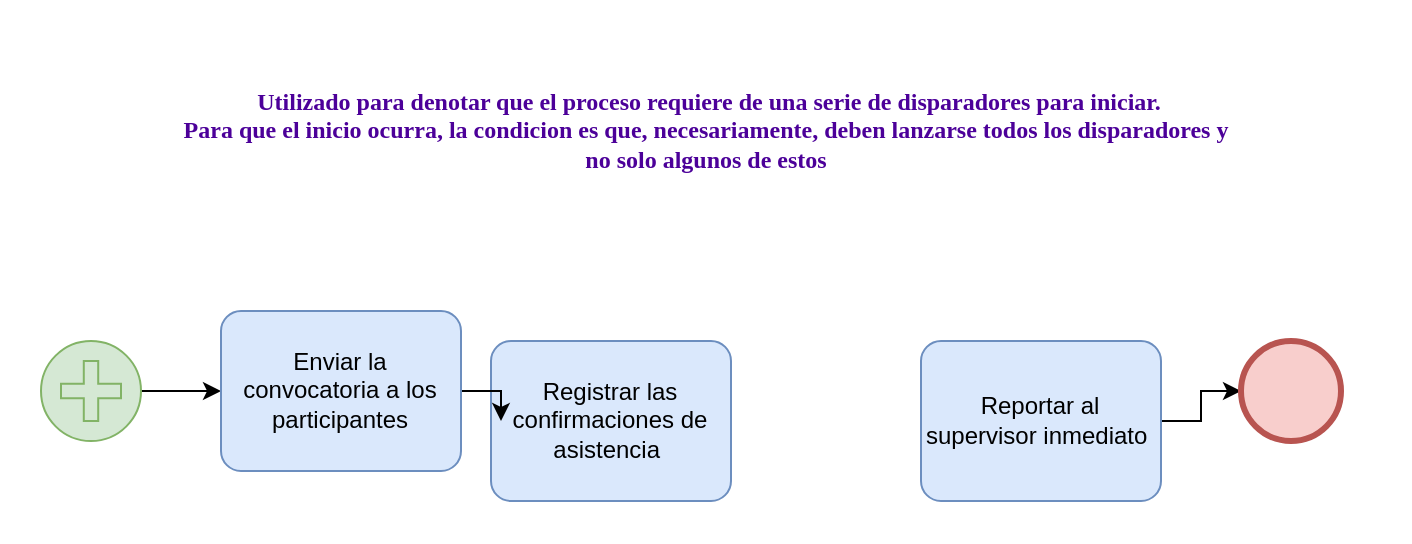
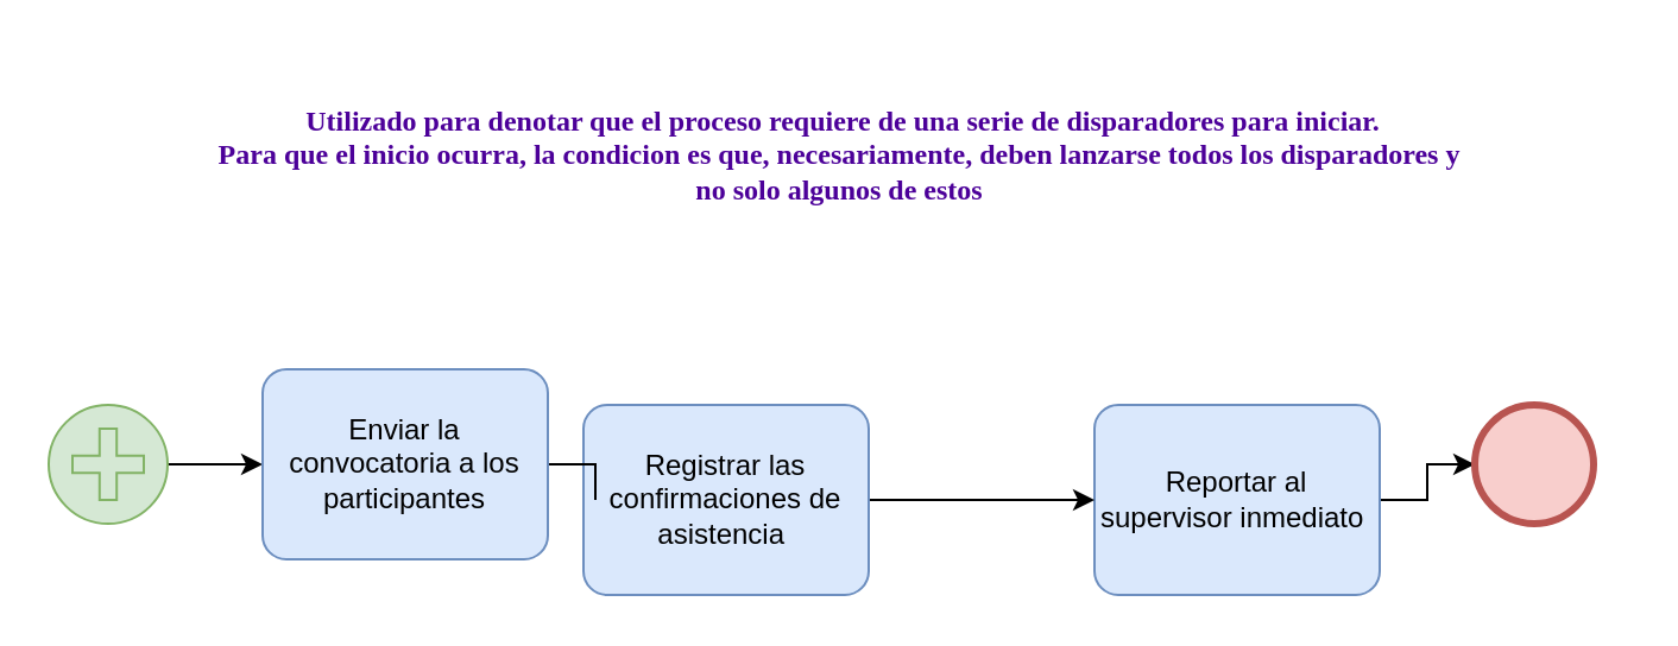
  <mxCell id="0" />
  <mxCell id="1" parent="0" />
  <mxCell id="2" value="" style="edgeStyle=orthogonalEdgeStyle;rounded=0;orthogonalLoop=1;jettySize=auto;html=1;" edge="1" parent="1" source="3" target="9"><mxGeometry relative="1" as="geometry" /></mxCell>
  <mxCell id="3" value="" style="points=[[0.145,0.145,0],[0.5,0,0],[0.855,0.145,0],[1,0.5,0],[0.855,0.855,0],[0.5,1,0],[0.145,0.855,0],[0,0.5,0]];shape=mxgraph.bpmn.event;html=1;verticalLabelPosition=bottom;labelBackgroundColor=#ffffff;verticalAlign=top;align=center;perimeter=ellipsePerimeter;outlineConnect=0;aspect=fixed;outline=eventInt;symbol=parallelMultiple;fillColor=#d5e8d4;strokeColor=#82b366;" vertex="1" parent="1"><mxGeometry x="20" y="170" width="50" height="50" as="geometry" /></mxCell>
  <mxCell id="4" value="" style="edgeStyle=orthogonalEdgeStyle;rounded=0;orthogonalLoop=1;jettySize=auto;html=1;" edge="1" parent="1" source="5" target="10"><mxGeometry relative="1" as="geometry" /></mxCell>
  <mxCell id="5" value="Reportar al supervisor inmediato&amp;nbsp;" style="points=[[0.25,0,0],[0.5,0,0],[0.75,0,0],[1,0.25,0],[1,0.5,0],[1,0.75,0],[0.75,1,0],[0.5,1,0],[0.25,1,0],[0,0.75,0],[0,0.5,0],[0,0.25,0]];shape=mxgraph.bpmn.task;whiteSpace=wrap;rectStyle=rounded;size=10;html=1;taskMarker=abstract;fillColor=#dae8fc;strokeColor=#6c8ebf;" vertex="1" parent="1"><mxGeometry x="460" y="170" width="120" height="80" as="geometry" /></mxCell>
+ <mxCell id="6" value="" style="edgeStyle=orthogonalEdgeStyle;rounded=0;orthogonalLoop=1;jettySize=auto;html=1;" edge="1" parent="1" source="7" target="5"><mxGeometry relative="1" as="geometry" /></mxCell>
  <mxCell id="7" value="Registrar las confirmaciones de asistencia&amp;nbsp;" style="points=[[0.25,0,0],[0.5,0,0],[0.75,0,0],[1,0.25,0],[1,0.5,0],[1,0.75,0],[0.75,1,0],[0.5,1,0],[0.25,1,0],[0,0.75,0],[0,0.5,0],[0,0.25,0]];shape=mxgraph.bpmn.task;whiteSpace=wrap;rectStyle=rounded;size=10;html=1;taskMarker=abstract;fillColor=#dae8fc;strokeColor=#6c8ebf;" vertex="1" parent="1"><mxGeometry x="245" y="170" width="120" height="80" as="geometry" /></mxCell>
- <mxCell id="8" value="" style="edgeStyle=orthogonalEdgeStyle;rounded=0;orthogonalLoop=1;jettySize=auto;html=1;" edge="1" parent="1" source="9" target="7"><mxGeometry relative="1" as="geometry" /></mxCell>
+ <mxCell id="8" value="" style="edgeStyle=orthogonalEdgeStyle;rounded=0;orthogonalLoop=1;jettySize=auto;html=1;endArrow=none;" edge="1" parent="1" source="9" target="7"><mxGeometry relative="1" as="geometry" /></mxCell>
  <mxCell id="9" value="Enviar la convocatoria a los participantes" style="points=[[0.25,0,0],[0.5,0,0],[0.75,0,0],[1,0.25,0],[1,0.5,0],[1,0.75,0],[0.75,1,0],[0.5,1,0],[0.25,1,0],[0,0.75,0],[0,0.5,0],[0,0.25,0]];shape=mxgraph.bpmn.task;whiteSpace=wrap;rectStyle=rounded;size=10;html=1;taskMarker=abstract;fillColor=#dae8fc;strokeColor=#6c8ebf;" vertex="1" parent="1"><mxGeometry x="110" y="155" width="120" height="80" as="geometry" /></mxCell>
  <mxCell id="10" value="" style="points=[[0.145,0.145,0],[0.5,0,0],[0.855,0.145,0],[1,0.5,0],[0.855,0.855,0],[0.5,1,0],[0.145,0.855,0],[0,0.5,0]];shape=mxgraph.bpmn.event;html=1;verticalLabelPosition=bottom;labelBackgroundColor=#ffffff;verticalAlign=top;align=center;perimeter=ellipsePerimeter;outlineConnect=0;aspect=fixed;outline=end;symbol=terminate2;fillColor=#f8cecc;strokeColor=#b85450;" vertex="1" parent="1"><mxGeometry x="620" y="170" width="50" height="50" as="geometry" /></mxCell>
  <mxCell id="11" value="&lt;h4&gt;&lt;font color=&quot;#4c0099&quot; face=&quot;Georgia&quot;&gt;Utilizado para denotar que el proceso requiere de una serie de disparadores para iniciar.&lt;br&gt;Para que el inicio ocurra, la condicion es que, necesariamente, deben lanzarse todos los disparadores y&amp;nbsp;&lt;br&gt;no solo algunos de estos&amp;nbsp;&lt;/font&gt;&lt;/h4&gt;" style="text;html=1;align=center;verticalAlign=middle;resizable=0;points=[];autosize=1;strokeColor=none;fillColor=none;" vertex="1" parent="1"><mxGeometry x="24" y="20" width="660" height="90" as="geometry" /></mxCell>
